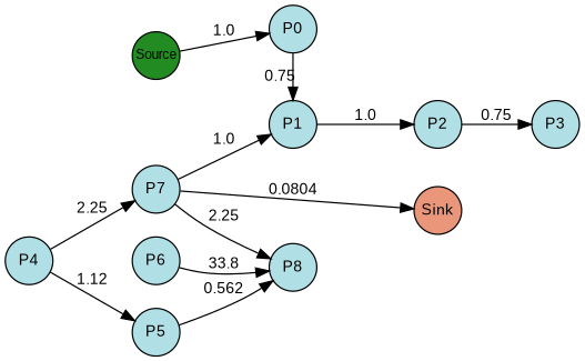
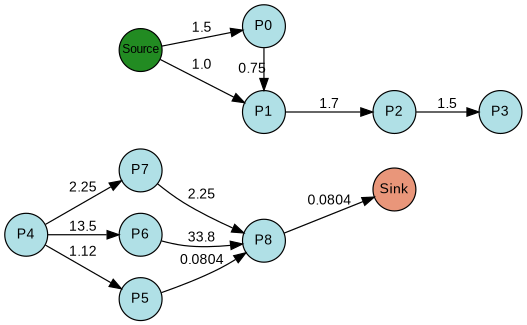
  digraph {
    rankdir=LR
    splines=true
    node [fillcolor=powderblue fixedsize=true fontcolor=black fontname=arial fontsize=12 margin=0 shape=circle style=filled]
    edge [fontcolor=black fontname=arial fontsize=12 margin=0]
    n1 [fillcolor=forestgreen fontsize=10 label=Source width=0.5]
    n2 [label=P0 width=0.5]
    n3 [label=P1 width=0.5]
    n4 [label=P2 width=0.5]
    n5 [label=P3 width=0.5]
    n6 [label=P4 width=0.5]
    n7 [label=P5 width=0.5]
    n8 [label=P6 width=0.5]
    n9 [label=P7 width=0.5]
    n10 [label=P8 width=0.5]
    n11 [fillcolor=darksalmon label=Sink width=0.5]
    subgraph sub_1 {
      rank=same
      n1
    }
    subgraph sub_2 {
      rank=same
      n2
      n3
    }
    subgraph sub_3 {
      rank=same
      n4
    }
    subgraph sub_4 {
      rank=same
      n5
    }
    subgraph sub_5 {
      rank=same
      n6
    }
    subgraph sub_6 {
      rank=same
      n7
      n8
      n9
    }
    subgraph sub_7 {
      rank=same
      n10
    }
    subgraph sub_8 {
      rank=same
      n11
    }
-   n1 -> n2 [label=1.0]
-   n9 -> n3 [label=1.0]
+   n1 -> n2 [label=1.5]
+   n1 -> n3 [label=1.0]
    n2 -> n3 [label=0.75]
-   n3 -> n4 [label=1.0]
-   n4 -> n5 [label=0.75]
+   n3 -> n4 [label=1.7]
+   n4 -> n5 [label=1.5]
    n6 -> n7 [label=1.12]
+   n6 -> n8 [label=13.5]
    n6 -> n9 [label=2.25]
-   n7 -> n10 [label=0.562]
+   n7 -> n10 [label=0.0804]
    n8 -> n10 [label=33.8]
    n9 -> n10 [label=2.25]
-   n9 -> n11 [label=0.0804]
+   n10 -> n11 [label=0.0804]
  }
